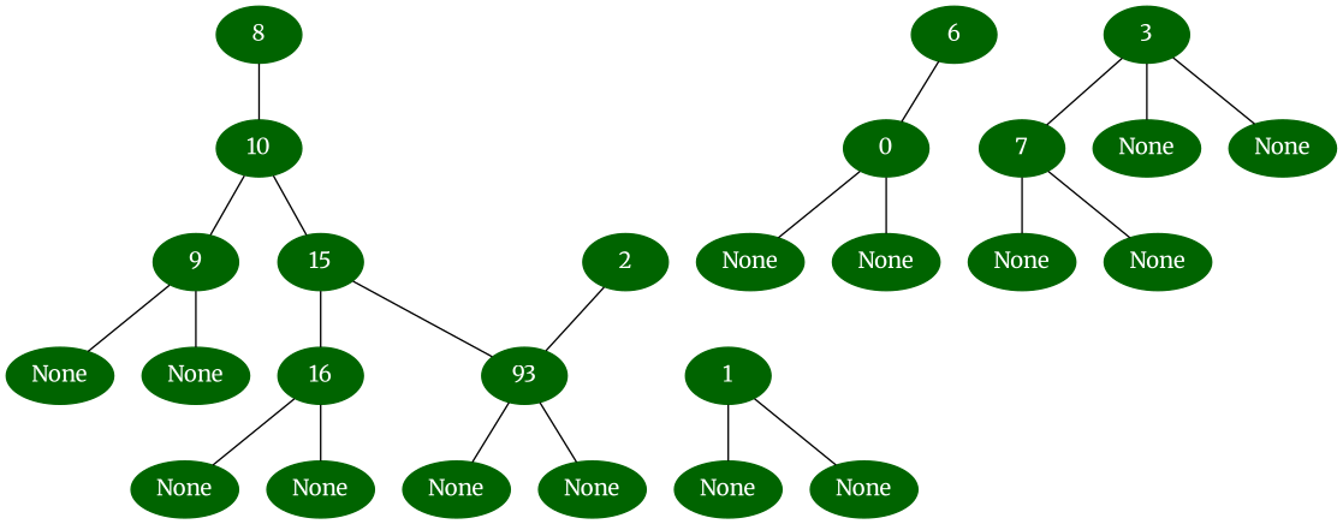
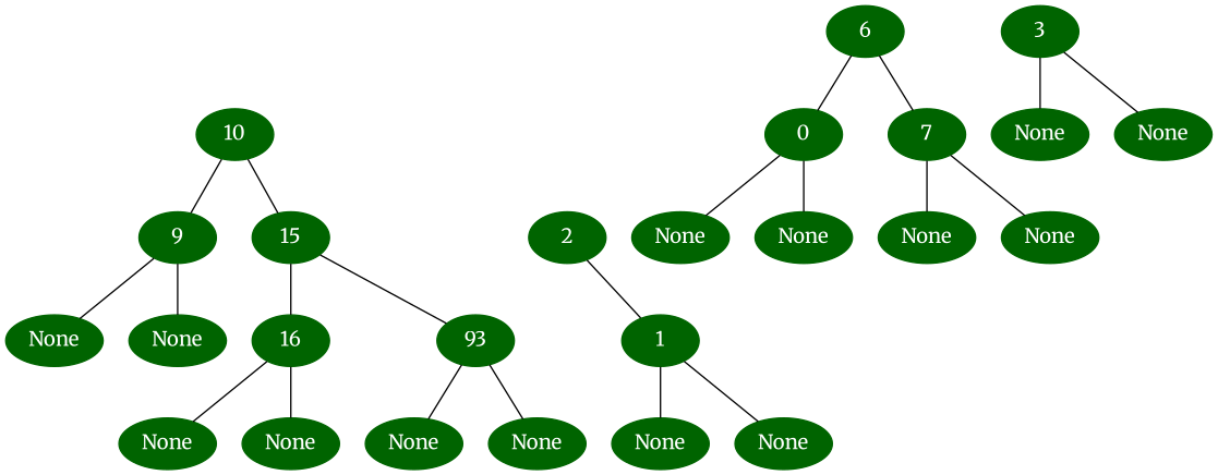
  graph {
    fontname=Merriweather
    node [color=darkgreen fontcolor=white fontname=Merriweather style=filled]
    edge [fontname=Merriweather]
-   n1 [label=8]
    n2 [label=10]
    n3 [label=9]
    n4 [label=15]
    n5 [label=2]
    n6 [label=1]
    n7 [label=6]
    n8 [label=0]
    n9 [label=7]
    n10 [label=None]
    n11 [label=None]
    n12 [label=3]
    n13 [label=None]
    n14 [label=None]
    n15 [label=None]
    n16 [label=None]
    n17 [label=None]
    n18 [label=None]
    n19 [label=None]
    n20 [label=None]
    n21 [label=16]
    n22 [label=93]
    n23 [label=None]
    n24 [label=None]
    n25 [label=None]
    n26 [label=None]
-   n1 -- n2
    n2 -- n3
    n2 -- n4
    n3 -- n19
    n3 -- n20
    n4 -- n21
    n4 -- n22
-   n5 -- n22
+   n5 -- n6
    n6 -- n10
    n6 -- n11
    n7 -- n8
-   n12 -- n9
+   n7 -- n9
    n8 -- n15
    n8 -- n16
    n9 -- n17
    n9 -- n18
    n12 -- n13
    n12 -- n14
    n21 -- n23
    n21 -- n24
    n22 -- n25
    n22 -- n26
  }
